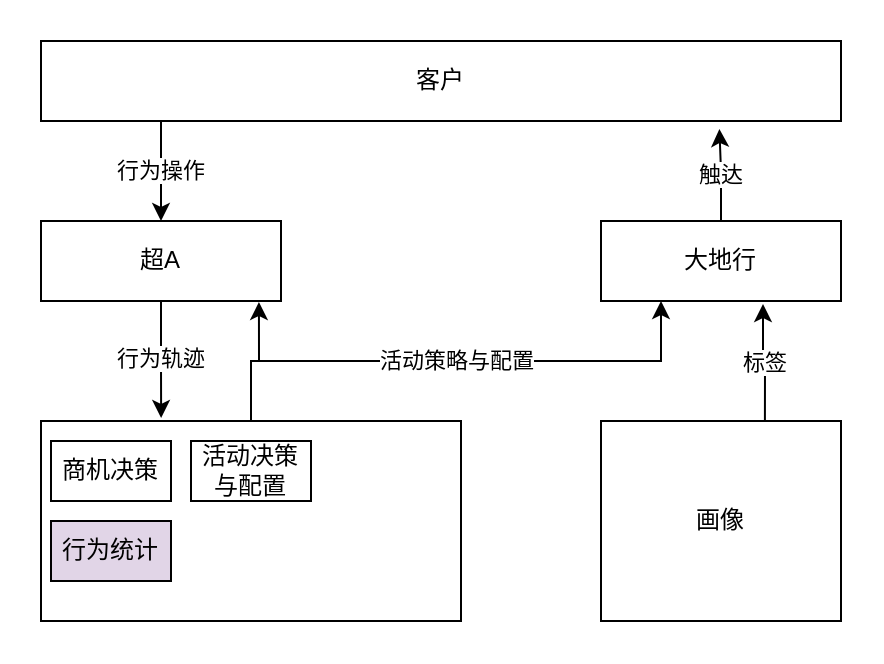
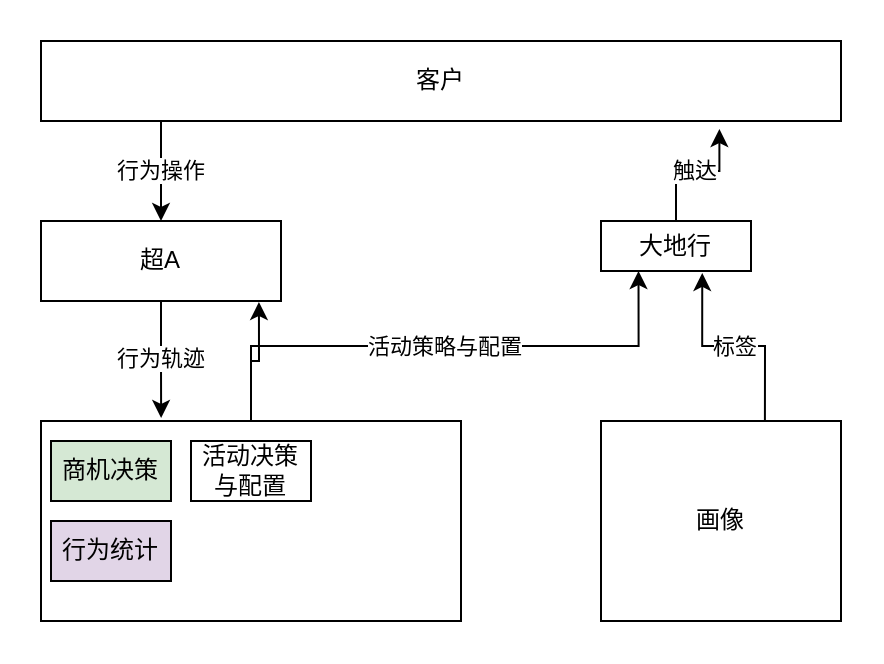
  <mxCell id="0" />
  <mxCell id="1" parent="0" />
  <mxCell id="2" value="行为轨迹" style="edgeStyle=orthogonalEdgeStyle;rounded=0;orthogonalLoop=1;jettySize=auto;html=1;exitX=0.5;exitY=1;exitDx=0;exitDy=0;entryX=0.286;entryY=-0.015;entryDx=0;entryDy=0;entryPerimeter=0;" edge="1" parent="1" source="3" target="11"><mxGeometry relative="1" as="geometry" /></mxCell>
  <mxCell id="3" value="超A" style="rounded=0;whiteSpace=wrap;html=1;" vertex="1" parent="1"><mxGeometry x="20" y="110" width="120" height="40" as="geometry" /></mxCell>
  <mxCell id="4" value="触达" style="edgeStyle=orthogonalEdgeStyle;rounded=0;orthogonalLoop=1;jettySize=auto;html=1;exitX=0.5;exitY=0;exitDx=0;exitDy=0;entryX=0.848;entryY=1.1;entryDx=0;entryDy=0;entryPerimeter=0;" edge="1" parent="1" source="5" target="8"><mxGeometry relative="1" as="geometry" /></mxCell>
- <mxCell id="5" value="大地行" style="rounded=0;whiteSpace=wrap;html=1;" vertex="1" parent="1"><mxGeometry x="300" y="110" width="120" height="40" as="geometry" /></mxCell>
+ <mxCell id="5" value="大地行" style="rounded=0;whiteSpace=wrap;html=1;" vertex="1" parent="1"><mxGeometry x="300" y="110" width="75" height="25" as="geometry" /></mxCell>
  <mxCell id="6" style="edgeStyle=orthogonalEdgeStyle;rounded=0;orthogonalLoop=1;jettySize=auto;html=1;exitX=0.15;exitY=1;exitDx=0;exitDy=0;exitPerimeter=0;" edge="1" parent="1" source="8" target="3"><mxGeometry relative="1" as="geometry" /></mxCell>
  <mxCell id="7" value="行为操作" style="edgeLabel;html=1;align=center;verticalAlign=middle;resizable=0;points=[];" vertex="1" connectable="0" parent="6"><mxGeometry x="-0.04" y="-1" relative="1" as="geometry"><mxPoint as="offset" /></mxGeometry></mxCell>
  <mxCell id="8" value="客户" style="rounded=0;whiteSpace=wrap;html=1;" vertex="1" parent="1"><mxGeometry x="20" y="20" width="400" height="40" as="geometry" /></mxCell>
  <mxCell id="9" value="活动策略与配置" style="edgeStyle=orthogonalEdgeStyle;rounded=0;orthogonalLoop=1;jettySize=auto;html=1;exitX=0.5;exitY=0;exitDx=0;exitDy=0;entryX=0.25;entryY=1;entryDx=0;entryDy=0;" edge="1" parent="1" source="11" target="5"><mxGeometry relative="1" as="geometry" /></mxCell>
  <mxCell id="10" style="edgeStyle=orthogonalEdgeStyle;rounded=0;orthogonalLoop=1;jettySize=auto;html=1;exitX=0.5;exitY=0;exitDx=0;exitDy=0;entryX=0.908;entryY=1.013;entryDx=0;entryDy=0;entryPerimeter=0;" edge="1" parent="1" source="11" target="3"><mxGeometry relative="1" as="geometry"><mxPoint x="125" y="160" as="targetPoint" /></mxGeometry></mxCell>
  <mxCell id="11" value="" style="rounded=0;whiteSpace=wrap;html=1;" vertex="1" parent="1"><mxGeometry x="20" y="210" width="210" height="100" as="geometry" /></mxCell>
- <mxCell id="12" value="商机决策" style="rounded=0;whiteSpace=wrap;html=1;" vertex="1" parent="1"><mxGeometry x="25" y="220" width="60" height="30" as="geometry" /></mxCell>
+ <mxCell id="12" value="商机决策" style="rounded=0;whiteSpace=wrap;html=1;fillColor=#d5e8d4;" vertex="1" parent="1"><mxGeometry x="25" y="220" width="60" height="30" as="geometry" /></mxCell>
  <mxCell id="13" value="活动决策与配置" style="rounded=0;whiteSpace=wrap;html=1;" vertex="1" parent="1"><mxGeometry x="95" y="220" width="60" height="30" as="geometry" /></mxCell>
  <mxCell id="14" value="行为统计" style="rounded=0;whiteSpace=wrap;html=1;fillColor=#e1d5e7;" vertex="1" parent="1"><mxGeometry x="25" y="260" width="60" height="30" as="geometry" /></mxCell>
  <mxCell id="15" value="标签" style="edgeStyle=orthogonalEdgeStyle;rounded=0;orthogonalLoop=1;jettySize=auto;html=1;exitX=0.683;exitY=-0.005;exitDx=0;exitDy=0;entryX=0.675;entryY=1.038;entryDx=0;entryDy=0;entryPerimeter=0;exitPerimeter=0;" edge="1" parent="1" source="16" target="5"><mxGeometry relative="1" as="geometry" /></mxCell>
  <mxCell id="16" value="画像" style="rounded=0;whiteSpace=wrap;html=1;" vertex="1" parent="1"><mxGeometry x="300" y="210" width="120" height="100" as="geometry" /></mxCell>
